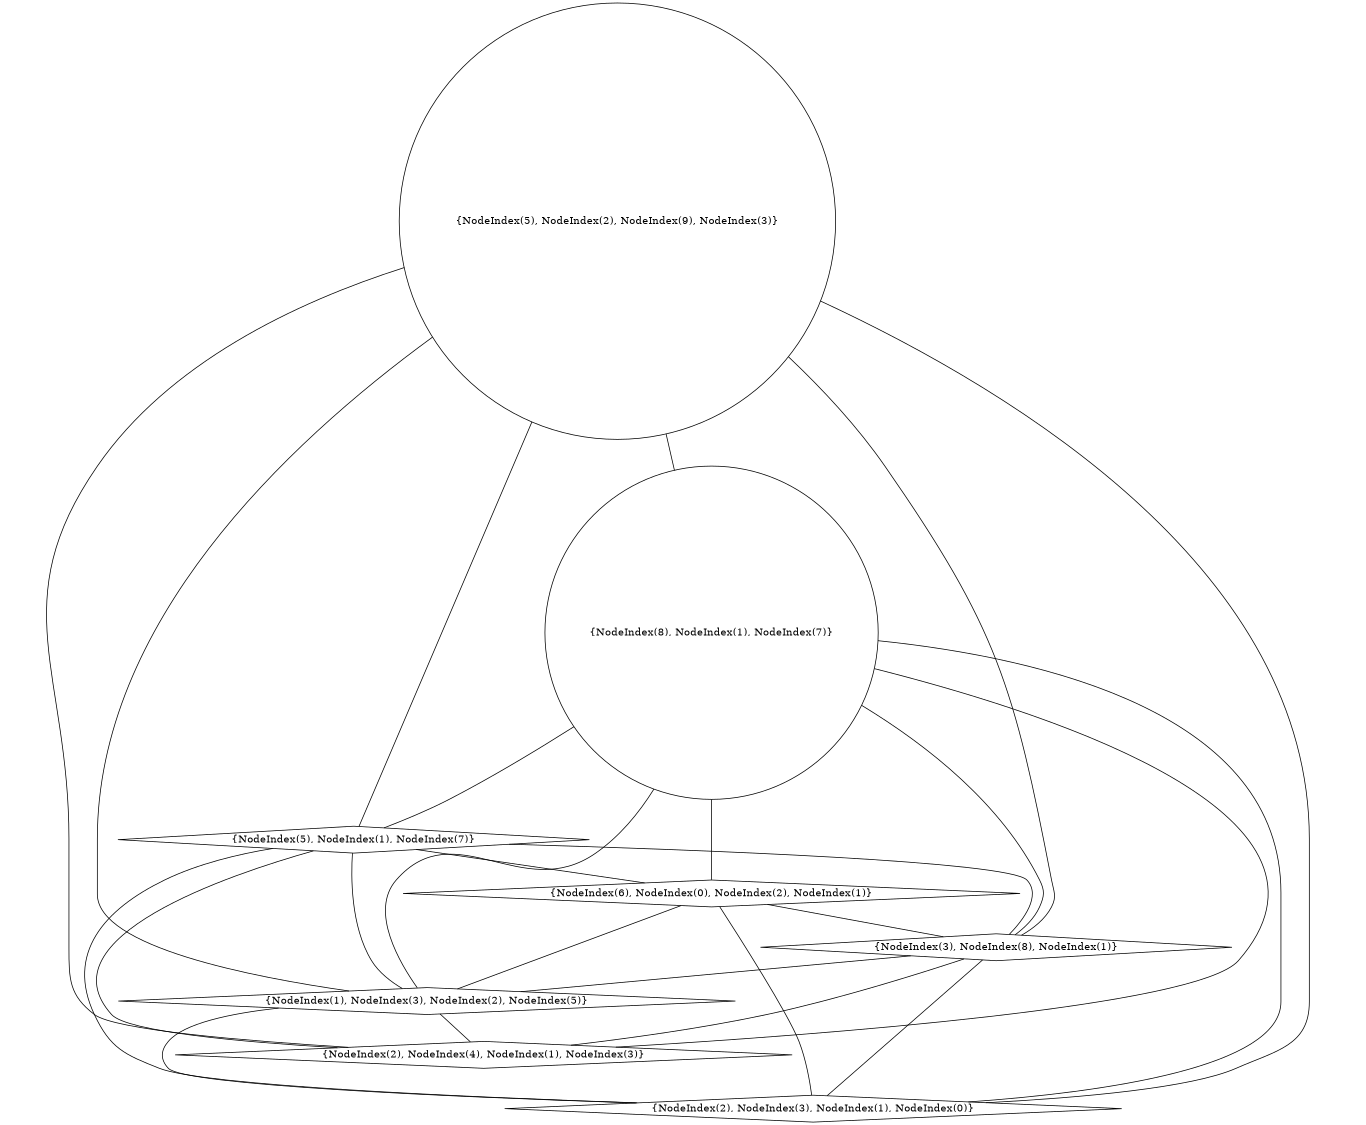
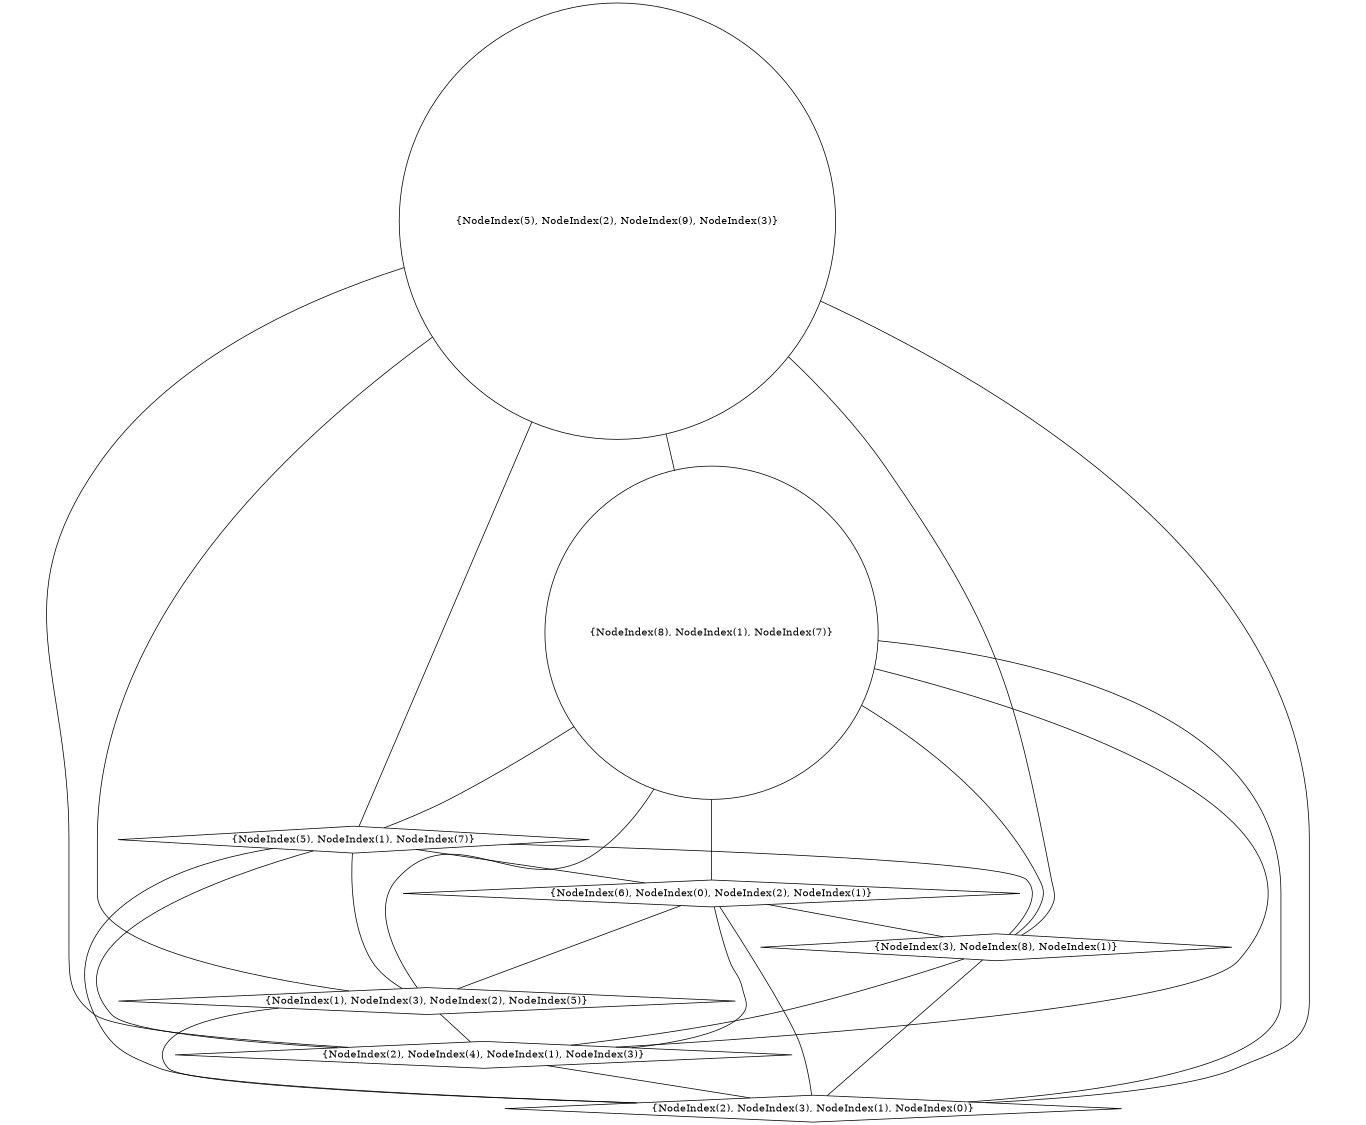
  graph {
    node [shape=diamond]
    n1 [label="{NodeIndex(2), NodeIndex(3), NodeIndex(1), NodeIndex(0)}"]
    n2 [label="{NodeIndex(2), NodeIndex(4), NodeIndex(1), NodeIndex(3)}"]
    n3 [label="{NodeIndex(1), NodeIndex(3), NodeIndex(2), NodeIndex(5)}"]
    n4 [label="{NodeIndex(3), NodeIndex(8), NodeIndex(1)}"]
    n5 [label="{NodeIndex(6), NodeIndex(0), NodeIndex(2), NodeIndex(1)}"]
    n6 [label="{NodeIndex(5), NodeIndex(1), NodeIndex(7)}"]
    n7 [label="{NodeIndex(8), NodeIndex(1), NodeIndex(7)}" shape=circle]
    n8 [label="{NodeIndex(5), NodeIndex(2), NodeIndex(9), NodeIndex(3)}" shape=circle]
+   n2 -- n1
    n3 -- n1
    n3 -- n2
    n4 -- n1
    n4 -- n2
-   n4 -- n3
    n5 -- n1
+   n5 -- n2
    n5 -- n3
    n5 -- n4
    n6 -- n1
    n6 -- n2
    n6 -- n3
    n6 -- n4
    n6 -- n5
    n7 -- n1
    n7 -- n2
    n7 -- n3
    n7 -- n4
    n7 -- n5
    n7 -- n6
    n8 -- n1
    n8 -- n2
    n8 -- n3
    n8 -- n4
    n8 -- n6
    n8 -- n7
  }
